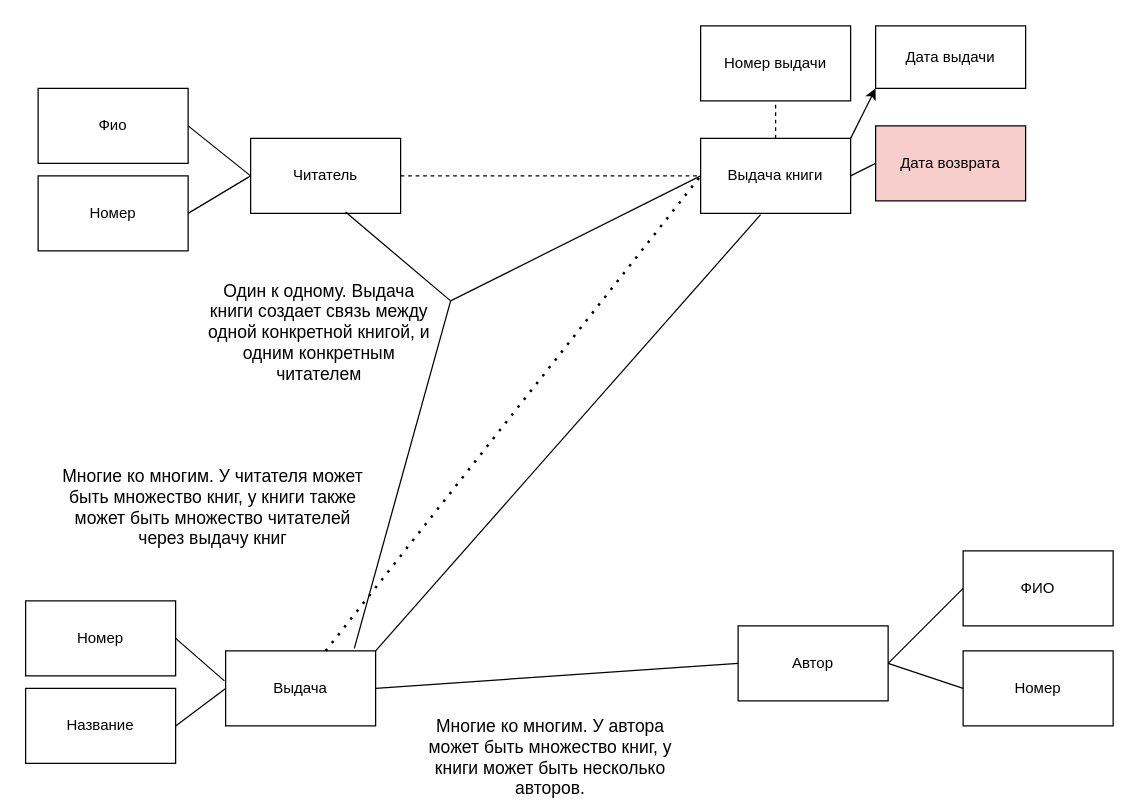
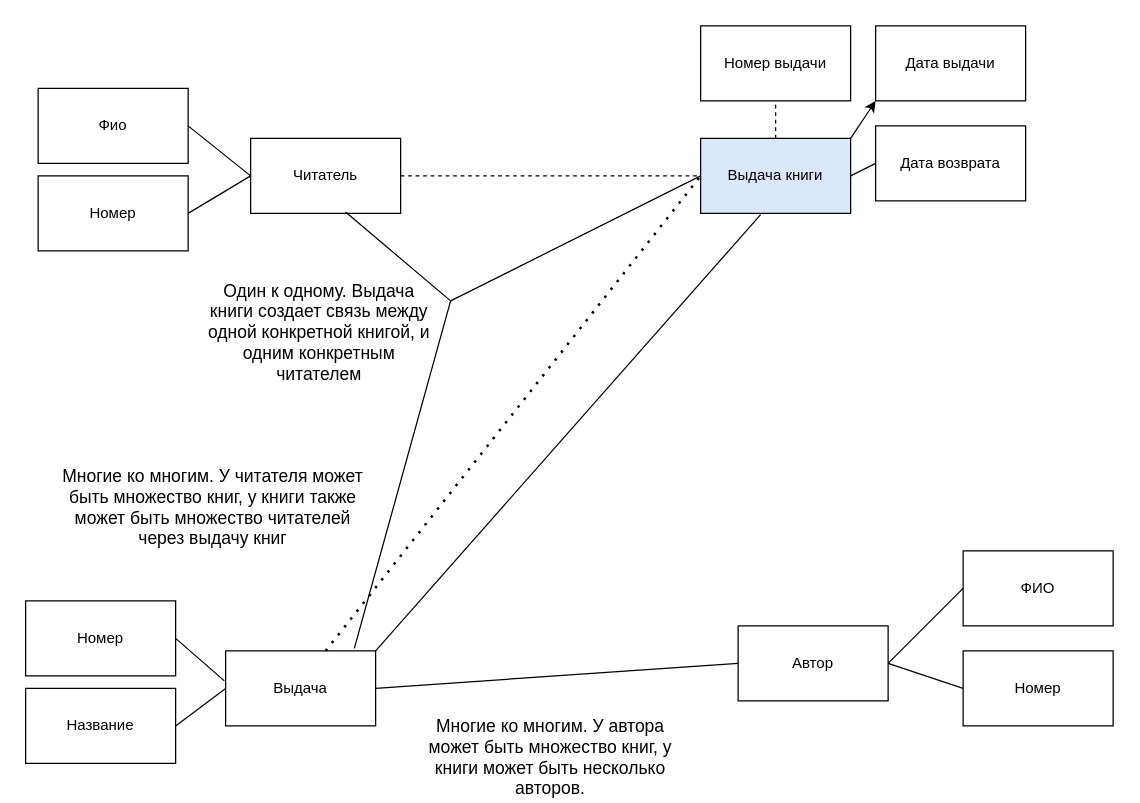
  <mxCell id="0" />
  <mxCell id="1" parent="0" />
  <mxCell id="2" value="Читатель" style="rounded=0;whiteSpace=wrap;html=1;" vertex="1" parent="1"><mxGeometry x="200" y="110" width="120" height="60" as="geometry" /></mxCell>
  <mxCell id="3" value="Номер" style="rounded=0;whiteSpace=wrap;html=1;" vertex="1" parent="1"><mxGeometry x="30" y="140" width="120" height="60" as="geometry" /></mxCell>
  <mxCell id="4" value="Фио" style="rounded=0;whiteSpace=wrap;html=1;" vertex="1" parent="1"><mxGeometry x="30" y="70" width="120" height="60" as="geometry" /></mxCell>
  <mxCell id="5" value="" style="endArrow=none;html=1;rounded=0;exitX=1;exitY=0.5;exitDx=0;exitDy=0;entryX=0;entryY=0.5;entryDx=0;entryDy=0;" edge="1" parent="1" source="3" target="2"><mxGeometry width="50" height="50" relative="1" as="geometry"><mxPoint x="480" y="440" as="sourcePoint" /><mxPoint x="530" y="390" as="targetPoint" /></mxGeometry></mxCell>
  <mxCell id="6" value="" style="endArrow=none;html=1;rounded=0;exitX=1;exitY=0.5;exitDx=0;exitDy=0;entryX=0;entryY=0.5;entryDx=0;entryDy=0;" edge="1" parent="1" source="4" target="2"><mxGeometry width="50" height="50" relative="1" as="geometry"><mxPoint x="480" y="240" as="sourcePoint" /><mxPoint x="530" y="190" as="targetPoint" /></mxGeometry></mxCell>
  <mxCell id="7" value="Автор" style="rounded=0;whiteSpace=wrap;html=1;" vertex="1" parent="1"><mxGeometry x="590" y="500" width="120" height="60" as="geometry" /></mxCell>
  <mxCell id="8" value="ФИО" style="rounded=0;whiteSpace=wrap;html=1;" vertex="1" parent="1"><mxGeometry x="770" y="440" width="120" height="60" as="geometry" /></mxCell>
  <mxCell id="9" value="Номер" style="rounded=0;whiteSpace=wrap;html=1;" vertex="1" parent="1"><mxGeometry x="770" y="520" width="120" height="60" as="geometry" /></mxCell>
  <mxCell id="10" value="" style="endArrow=none;html=1;rounded=0;entryX=0;entryY=0.5;entryDx=0;entryDy=0;exitX=1;exitY=0.5;exitDx=0;exitDy=0;" edge="1" parent="1" source="7" target="8"><mxGeometry width="50" height="50" relative="1" as="geometry"><mxPoint x="480" y="440" as="sourcePoint" /><mxPoint x="530" y="390" as="targetPoint" /></mxGeometry></mxCell>
  <mxCell id="11" value="" style="endArrow=none;html=1;rounded=0;entryX=0;entryY=0.5;entryDx=0;entryDy=0;" edge="1" parent="1" target="9"><mxGeometry width="50" height="50" relative="1" as="geometry"><mxPoint x="710" y="530" as="sourcePoint" /><mxPoint x="530" y="390" as="targetPoint" /></mxGeometry></mxCell>
  <mxCell id="12" value="Выдача" style="rounded=0;whiteSpace=wrap;html=1;" vertex="1" parent="1"><mxGeometry x="180" y="520" width="120" height="60" as="geometry" /></mxCell>
  <mxCell id="13" value="Номер" style="rounded=0;whiteSpace=wrap;html=1;" vertex="1" parent="1"><mxGeometry x="20" y="480" width="120" height="60" as="geometry" /></mxCell>
  <mxCell id="14" value="Название" style="rounded=0;whiteSpace=wrap;html=1;" vertex="1" parent="1"><mxGeometry x="20" y="550" width="120" height="60" as="geometry" /></mxCell>
  <mxCell id="15" value="" style="endArrow=none;html=1;rounded=0;exitX=1;exitY=0.5;exitDx=0;exitDy=0;entryX=-0.008;entryY=0.4;entryDx=0;entryDy=0;entryPerimeter=0;" edge="1" parent="1" source="13" target="12"><mxGeometry width="50" height="50" relative="1" as="geometry"><mxPoint x="310" y="440" as="sourcePoint" /><mxPoint x="360" y="390" as="targetPoint" /></mxGeometry></mxCell>
  <mxCell id="16" value="" style="endArrow=none;html=1;rounded=0;exitX=1;exitY=0.5;exitDx=0;exitDy=0;entryX=0;entryY=0.5;entryDx=0;entryDy=0;" edge="1" parent="1" source="14" target="12"><mxGeometry width="50" height="50" relative="1" as="geometry"><mxPoint x="310" y="440" as="sourcePoint" /><mxPoint x="360" y="390" as="targetPoint" /></mxGeometry></mxCell>
  <mxCell id="17" value="&lt;font style=&quot;font-size: 14px;&quot;&gt;Многие ко многим. У читателя может быть множество книг, у книги также может быть множество читателей через выдачу книг&lt;br&gt;&lt;/font&gt;" style="text;html=1;strokeColor=none;fillColor=none;align=center;verticalAlign=middle;whiteSpace=wrap;rounded=0;" vertex="1" parent="1"><mxGeometry x="40" y="390" width="260" height="30" as="geometry" /></mxCell>
  <mxCell id="18" value="" style="endArrow=none;html=1;rounded=0;exitX=1;exitY=0.5;exitDx=0;exitDy=0;entryX=0;entryY=0.5;entryDx=0;entryDy=0;" edge="1" parent="1" source="12" target="7"><mxGeometry width="50" height="50" relative="1" as="geometry"><mxPoint x="310" y="460" as="sourcePoint" /><mxPoint x="360" y="410" as="targetPoint" /></mxGeometry></mxCell>
  <mxCell id="19" value="&lt;font style=&quot;font-size: 14px;&quot;&gt;Многие ко многим. У автора может быть множество книг, у книги может быть несколько авторов.&lt;/font&gt;" style="text;html=1;strokeColor=none;fillColor=none;align=center;verticalAlign=middle;whiteSpace=wrap;rounded=0;" vertex="1" parent="1"><mxGeometry x="340" y="590" width="200" height="30" as="geometry" /></mxCell>
- <mxCell id="20" value="Выдача книги" style="rounded=0;whiteSpace=wrap;html=1;" vertex="1" parent="1"><mxGeometry x="560" y="110" width="120" height="60" as="geometry" /></mxCell>
+ <mxCell id="20" value="Выдача книги" style="rounded=0;whiteSpace=wrap;html=1;fillColor=#dae8fc;" vertex="1" parent="1"><mxGeometry x="560" y="110" width="120" height="60" as="geometry" /></mxCell>
  <mxCell id="21" value="Номер выдачи" style="rounded=0;whiteSpace=wrap;html=1;" vertex="1" parent="1"><mxGeometry x="560" width="120" height="60" as="geometry" y="20" /></mxCell>
- <mxCell id="22" value="Дата выдачи" style="rounded=0;whiteSpace=wrap;html=1;" vertex="1" parent="1"><mxGeometry x="700" y="20" width="120" height="50" as="geometry" /></mxCell>
- <mxCell id="23" value="Дата возврата" style="rounded=0;whiteSpace=wrap;html=1;fillColor=#f8cecc;" vertex="1" parent="1"><mxGeometry x="700" y="100" width="120" height="60" as="geometry" /></mxCell>
+ <mxCell id="22" value="Дата выдачи" style="rounded=0;whiteSpace=wrap;html=1;" vertex="1" parent="1"><mxGeometry x="700" width="120" height="60" as="geometry" y="20" /></mxCell>
+ <mxCell id="23" value="Дата возврата" style="rounded=0;whiteSpace=wrap;html=1;" vertex="1" parent="1"><mxGeometry x="700" y="100" width="120" height="60" as="geometry" /></mxCell>
  <mxCell id="24" value="" style="endArrow=none;html=1;rounded=0;entryX=0.5;entryY=1;entryDx=0;entryDy=0;exitX=0.5;exitY=0;exitDx=0;exitDy=0;dashed=1;" edge="1" parent="1" source="20" target="21"><mxGeometry width="50" height="50" relative="1" as="geometry"><mxPoint x="310" y="290" as="sourcePoint" /><mxPoint x="360" y="240" as="targetPoint" /></mxGeometry></mxCell>
  <mxCell id="25" value="" style="endArrow=classic;html=1;rounded=0;entryX=0;entryY=1;entryDx=0;entryDy=0;exitX=1;exitY=0;exitDx=0;exitDy=0;" edge="1" parent="1" source="20" target="22"><mxGeometry width="50" height="50" relative="1" as="geometry"><mxPoint x="310" y="290" as="sourcePoint" /><mxPoint x="360" y="240" as="targetPoint" /></mxGeometry></mxCell>
  <mxCell id="26" value="" style="endArrow=none;html=1;rounded=0;entryX=0;entryY=0.5;entryDx=0;entryDy=0;exitX=1;exitY=0.5;exitDx=0;exitDy=0;" edge="1" parent="1" source="20" target="23"><mxGeometry width="50" height="50" relative="1" as="geometry"><mxPoint x="310" y="290" as="sourcePoint" /><mxPoint x="360" y="240" as="targetPoint" /></mxGeometry></mxCell>
  <mxCell id="27" value="" style="endArrow=none;html=1;rounded=0;exitX=1;exitY=0;exitDx=0;exitDy=0;entryX=0.4;entryY=1.017;entryDx=0;entryDy=0;entryPerimeter=0;" edge="1" parent="1" source="12" target="20"><mxGeometry width="50" height="50" relative="1" as="geometry"><mxPoint x="310" y="490" as="sourcePoint" /><mxPoint x="360" y="440" as="targetPoint" /></mxGeometry></mxCell>
  <mxCell id="28" value="" style="endArrow=none;dashed=1;html=1;rounded=0;entryX=0;entryY=0.5;entryDx=0;entryDy=0;exitX=1;exitY=0.5;exitDx=0;exitDy=0;" edge="1" parent="1" source="2" target="20"><mxGeometry width="50" height="50" relative="1" as="geometry"><mxPoint x="310" y="290" as="sourcePoint" /><mxPoint x="360" y="240" as="targetPoint" /></mxGeometry></mxCell>
  <mxCell id="29" value="" style="endArrow=none;dashed=1;html=1;dashPattern=1 3;strokeWidth=2;rounded=0;entryX=0;entryY=0.5;entryDx=0;entryDy=0;exitX=0.667;exitY=0;exitDx=0;exitDy=0;exitPerimeter=0;" edge="1" parent="1" source="12" target="20"><mxGeometry width="50" height="50" relative="1" as="geometry"><mxPoint x="310" y="290" as="sourcePoint" /><mxPoint x="360" y="240" as="targetPoint" /></mxGeometry></mxCell>
  <mxCell id="30" value="" style="endArrow=none;html=1;rounded=0;exitX=0.858;exitY=-0.033;exitDx=0;exitDy=0;exitPerimeter=0;" edge="1" parent="1" source="12"><mxGeometry width="50" height="50" relative="1" as="geometry"><mxPoint x="310" y="290" as="sourcePoint" /><mxPoint x="360" y="240" as="targetPoint" /></mxGeometry></mxCell>
  <mxCell id="31" value="" style="endArrow=none;html=1;rounded=0;" edge="1" parent="1"><mxGeometry width="50" height="50" relative="1" as="geometry"><mxPoint x="560" y="140" as="sourcePoint" /><mxPoint x="360" y="240" as="targetPoint" /></mxGeometry></mxCell>
  <mxCell id="32" value="" style="endArrow=none;html=1;rounded=0;exitX=0.633;exitY=0.983;exitDx=0;exitDy=0;exitPerimeter=0;" edge="1" parent="1" source="2"><mxGeometry width="50" height="50" relative="1" as="geometry"><mxPoint x="310" y="290" as="sourcePoint" /><mxPoint x="360" y="240" as="targetPoint" /></mxGeometry></mxCell>
  <mxCell id="33" value="&lt;font style=&quot;font-size: 14px;&quot;&gt;Один к одному. Выдача книги создает связь между одной конкретной книгой, и одним конкретным читателем&lt;/font&gt;" style="text;html=1;strokeColor=none;fillColor=none;align=center;verticalAlign=middle;whiteSpace=wrap;rounded=0;" vertex="1" parent="1"><mxGeometry x="160" y="250" width="190" height="30" as="geometry" /></mxCell>
